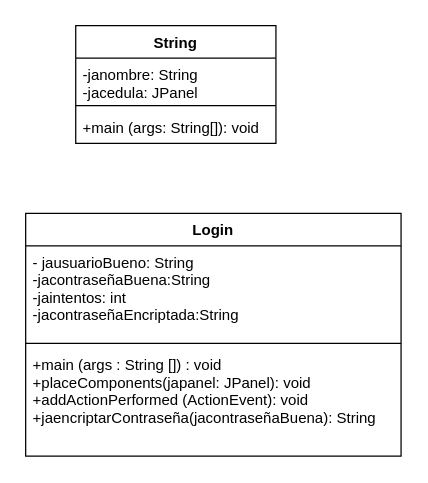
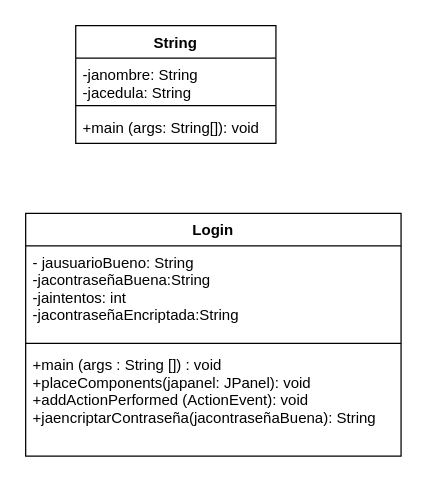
  <mxCell id="0" />
  <mxCell id="1" parent="0" />
  <mxCell id="2" value="String" style="swimlane;fontStyle=1;align=center;verticalAlign=top;childLayout=stackLayout;horizontal=1;startSize=26;horizontalStack=0;resizeParent=1;resizeParentMax=0;resizeLast=0;collapsible=1;marginBottom=0;" vertex="1" parent="1"><mxGeometry x="60" y="20" width="160" height="94" as="geometry"><mxRectangle x="90" y="270" width="50" height="26" as="alternateBounds" /></mxGeometry></mxCell>
- <mxCell id="3" value="-janombre: String&#10;-jacedula: JPanel " style="text;strokeColor=none;fillColor=none;align=left;verticalAlign=top;spacingLeft=4;spacingRight=4;overflow=hidden;rotatable=0;points=[[0,0.5],[1,0.5]];portConstraint=eastwest;" vertex="1" parent="2"><mxGeometry y="26" width="160" height="34" as="geometry" /></mxCell>
+ <mxCell id="3" value="-janombre: String&#10;-jacedula: String " style="text;strokeColor=none;fillColor=none;align=left;verticalAlign=top;spacingLeft=4;spacingRight=4;overflow=hidden;rotatable=0;points=[[0,0.5],[1,0.5]];portConstraint=eastwest;" vertex="1" parent="2"><mxGeometry y="26" width="160" height="34" as="geometry" /></mxCell>
  <mxCell id="4" value="" style="line;strokeWidth=1;fillColor=none;align=left;verticalAlign=middle;spacingTop=-1;spacingLeft=3;spacingRight=3;rotatable=0;labelPosition=right;points=[];portConstraint=eastwest;" vertex="1" parent="2"><mxGeometry y="60" width="160" height="8" as="geometry" /></mxCell>
  <mxCell id="5" value="+main (args: String[]): void" style="text;strokeColor=none;fillColor=none;align=left;verticalAlign=top;spacingLeft=4;spacingRight=4;overflow=hidden;rotatable=0;points=[[0,0.5],[1,0.5]];portConstraint=eastwest;" vertex="1" parent="2"><mxGeometry y="68" width="160" height="26" as="geometry" /></mxCell>
  <mxCell id="6" value="Login" style="swimlane;fontStyle=1;align=center;verticalAlign=top;childLayout=stackLayout;horizontal=1;startSize=26;horizontalStack=0;resizeParent=1;resizeParentMax=0;resizeLast=0;collapsible=1;marginBottom=0;" vertex="1" parent="1"><mxGeometry x="20" y="170" width="300" height="194" as="geometry" /></mxCell>
  <mxCell id="7" value="- jausuarioBueno: String&#10;-jacontraseñaBuena:String&#10;-jaintentos: int&#10;-jacontraseñaEncriptada:String" style="text;strokeColor=none;fillColor=none;align=left;verticalAlign=top;spacingLeft=4;spacingRight=4;overflow=hidden;rotatable=0;points=[[0,0.5],[1,0.5]];portConstraint=eastwest;" vertex="1" parent="6"><mxGeometry y="26" width="300" height="74" as="geometry" /></mxCell>
  <mxCell id="8" value="" style="line;strokeWidth=1;fillColor=none;align=left;verticalAlign=middle;spacingTop=-1;spacingLeft=3;spacingRight=3;rotatable=0;labelPosition=right;points=[];portConstraint=eastwest;" vertex="1" parent="6"><mxGeometry y="100" width="300" height="8" as="geometry" /></mxCell>
  <mxCell id="9" value="+main (args : String []) : void&#10;+placeComponents(japanel: JPanel): void&#10;+addActionPerformed (ActionEvent): void&#10;+jaencriptarContraseña(jacontraseñaBuena): String" style="text;strokeColor=none;fillColor=none;align=left;verticalAlign=top;spacingLeft=4;spacingRight=4;overflow=hidden;rotatable=0;points=[[0,0.5],[1,0.5]];portConstraint=eastwest;" vertex="1" parent="6"><mxGeometry y="108" width="300" height="86" as="geometry" /></mxCell>
